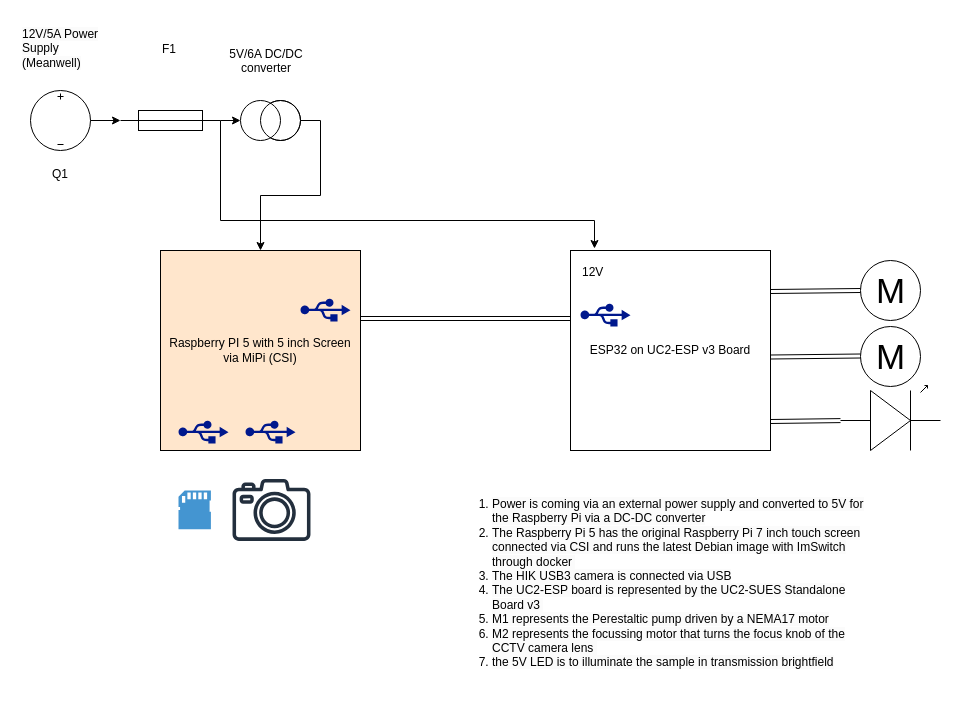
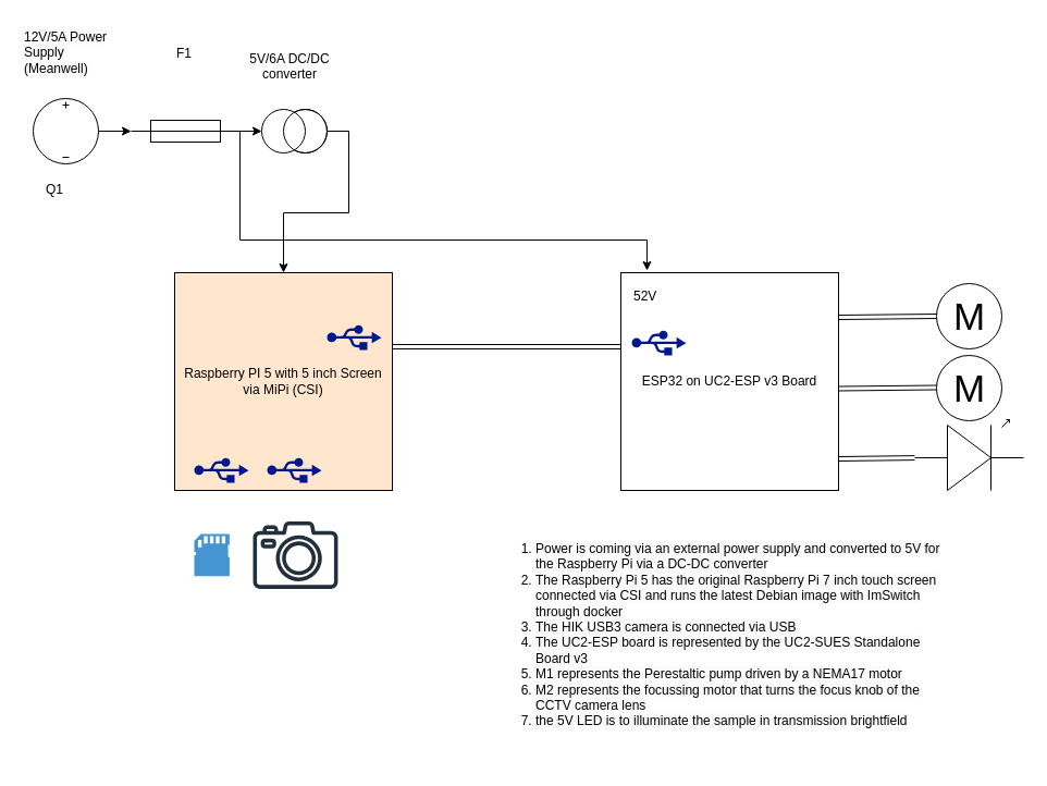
  <mxCell id="0" />
  <mxCell id="1" parent="0" />
  <mxCell id="2" value="" style="pointerEvents=1;verticalLabelPosition=bottom;shadow=0;dashed=0;align=center;html=1;verticalAlign=top;shape=mxgraph.electrical.signal_sources.source;aspect=fixed;points=[[0.5,0,0],[1,0.5,0],[0.5,1,0],[0,0.5,0]];elSignalType=dc3;" vertex="1" parent="1"><mxGeometry x="30" y="90" width="60" height="60" as="geometry" /></mxCell>
  <mxCell id="3" value="M" style="verticalLabelPosition=middle;shadow=0;dashed=0;align=center;html=1;verticalAlign=middle;strokeWidth=1;shape=ellipse;aspect=fixed;fontSize=35;" vertex="1" parent="1"><mxGeometry x="860" y="260" width="60" height="60" as="geometry" /></mxCell>
  <mxCell id="4" value="" style="pointerEvents=1;verticalLabelPosition=bottom;shadow=0;dashed=0;align=center;html=1;verticalAlign=top;shape=mxgraph.electrical.miscellaneous.fuse_2;" vertex="1" parent="1"><mxGeometry x="120" y="110" width="100" height="20" as="geometry" /></mxCell>
  <mxCell id="5" value="M" style="verticalLabelPosition=middle;shadow=0;dashed=0;align=center;html=1;verticalAlign=middle;strokeWidth=1;shape=ellipse;aspect=fixed;fontSize=35;" vertex="1" parent="1"><mxGeometry x="860" y="326" width="60" height="60" as="geometry" /></mxCell>
  <mxCell id="6" value="" style="verticalLabelPosition=bottom;shadow=0;dashed=0;align=center;html=1;verticalAlign=top;shape=mxgraph.electrical.opto_electronics.led_1;pointerEvents=1;" vertex="1" parent="1"><mxGeometry x="840" y="385" width="100" height="65" as="geometry" /></mxCell>
  <mxCell id="7" value="ESP32 on UC2-ESP v3 Board" style="whiteSpace=wrap;html=1;aspect=fixed;" vertex="1" parent="1"><mxGeometry x="570" y="250" width="200" height="200" as="geometry" /></mxCell>
  <mxCell id="8" value="" style="sketch=0;aspect=fixed;pointerEvents=1;shadow=0;dashed=0;html=1;strokeColor=none;labelPosition=center;verticalLabelPosition=bottom;verticalAlign=top;align=center;fillColor=#00188D;shape=mxgraph.mscae.enterprise.usb" vertex="1" parent="1"><mxGeometry x="580" y="303" width="50" height="23" as="geometry" /></mxCell>
  <mxCell id="9" value="Raspberry PI 5 with 5 inch Screen via MiPi (CSI)" style="whiteSpace=wrap;html=1;aspect=fixed;fillColor=#ffe6cc;" vertex="1" parent="1"><mxGeometry x="160" y="250" width="200" height="200" as="geometry" /></mxCell>
  <mxCell id="10" value="" style="sketch=0;aspect=fixed;pointerEvents=1;shadow=0;dashed=0;html=1;strokeColor=none;labelPosition=center;verticalLabelPosition=bottom;verticalAlign=top;align=center;fillColor=#00188D;shape=mxgraph.mscae.enterprise.usb" vertex="1" parent="1"><mxGeometry x="300" y="298" width="50" height="23" as="geometry" /></mxCell>
  <mxCell id="11" style="edgeStyle=orthogonalEdgeStyle;rounded=0;orthogonalLoop=1;jettySize=auto;html=1;exitX=0.5;exitY=1;exitDx=0;exitDy=0;exitPerimeter=0;entryX=0.5;entryY=0;entryDx=0;entryDy=0;" edge="1" parent="1" source="12" target="9"><mxGeometry relative="1" as="geometry" /></mxCell>
  <mxCell id="12" value="" style="pointerEvents=1;verticalLabelPosition=bottom;shadow=0;dashed=0;align=center;html=1;verticalAlign=top;shape=mxgraph.electrical.signal_sources.current_source;rotation=-90;" vertex="1" parent="1"><mxGeometry x="250" y="90" width="40" height="60" as="geometry" /></mxCell>
  <mxCell id="13" value="" style="shape=link;html=1;rounded=0;exitX=1;exitY=0.25;exitDx=0;exitDy=0;entryX=0;entryY=0.25;entryDx=0;entryDy=0;" edge="1" parent="1"><mxGeometry width="100" relative="1" as="geometry"><mxPoint x="360" y="318" as="sourcePoint" /><mxPoint x="570" y="318" as="targetPoint" /></mxGeometry></mxCell>
  <mxCell id="14" value="" style="shape=link;html=1;rounded=0;exitX=1;exitY=0.25;exitDx=0;exitDy=0;" edge="1" parent="1"><mxGeometry width="100" relative="1" as="geometry"><mxPoint x="770" y="291" as="sourcePoint" /><mxPoint x="860" y="290" as="targetPoint" /></mxGeometry></mxCell>
  <mxCell id="15" value="" style="shape=link;html=1;rounded=0;exitX=1;exitY=0.25;exitDx=0;exitDy=0;" edge="1" parent="1"><mxGeometry width="100" relative="1" as="geometry"><mxPoint x="770" y="356.5" as="sourcePoint" /><mxPoint x="860" y="355.5" as="targetPoint" /></mxGeometry></mxCell>
  <mxCell id="16" value="" style="shape=link;html=1;rounded=0;exitX=1;exitY=0.25;exitDx=0;exitDy=0;entryX=0;entryY=0.54;entryDx=0;entryDy=0;entryPerimeter=0;" edge="1" parent="1" target="6"><mxGeometry width="100" relative="1" as="geometry"><mxPoint x="770" y="421" as="sourcePoint" /><mxPoint x="830" y="420" as="targetPoint" /></mxGeometry></mxCell>
  <mxCell id="17" value="&lt;span style=&quot;color: rgb(0, 0, 0); font-family: Helvetica; font-size: 12px; font-style: normal; font-variant-ligatures: normal; font-variant-caps: normal; font-weight: 400; letter-spacing: normal; orphans: 2; text-align: center; text-indent: 0px; text-transform: none; widows: 2; word-spacing: 0px; -webkit-text-stroke-width: 0px; white-space: normal; background-color: rgb(251, 251, 251); text-decoration-thickness: initial; text-decoration-style: initial; text-decoration-color: initial; display: inline !important; float: none;&quot;&gt;12V/5A Power Supply (Meanwell)&lt;/span&gt;" style="text;whiteSpace=wrap;html=1;" vertex="1" parent="1"><mxGeometry x="20" y="20" width="100" height="40" as="geometry" /></mxCell>
  <mxCell id="18" value="&lt;div style=&quot;text-align: center;&quot;&gt;&lt;span style=&quot;background-color: initial;&quot;&gt;5V/6A DC/DC converter&lt;/span&gt;&lt;/div&gt;" style="text;whiteSpace=wrap;html=1;" vertex="1" parent="1"><mxGeometry x="215" y="40" width="100" height="40" as="geometry" /></mxCell>
  <mxCell id="19" style="edgeStyle=orthogonalEdgeStyle;rounded=0;orthogonalLoop=1;jettySize=auto;html=1;exitX=1;exitY=0.5;exitDx=0;exitDy=0;exitPerimeter=0;entryX=0;entryY=0.5;entryDx=0;entryDy=0;entryPerimeter=0;" edge="1" parent="1" source="2" target="4"><mxGeometry relative="1" as="geometry" /></mxCell>
  <mxCell id="20" style="edgeStyle=orthogonalEdgeStyle;rounded=0;orthogonalLoop=1;jettySize=auto;html=1;exitX=1;exitY=0.5;exitDx=0;exitDy=0;exitPerimeter=0;entryX=0.5;entryY=0;entryDx=0;entryDy=0;entryPerimeter=0;" edge="1" parent="1" source="4" target="12"><mxGeometry relative="1" as="geometry" /></mxCell>
  <mxCell id="21" style="edgeStyle=orthogonalEdgeStyle;rounded=0;orthogonalLoop=1;jettySize=auto;html=1;exitX=1;exitY=0.5;exitDx=0;exitDy=0;exitPerimeter=0;entryX=0.12;entryY=-0.01;entryDx=0;entryDy=0;entryPerimeter=0;" edge="1" parent="1" source="4" target="7"><mxGeometry relative="1" as="geometry"><mxPoint x="510" y="380" as="targetPoint" /><Array as="points"><mxPoint x="220" y="220" /><mxPoint x="594" y="220" /></Array></mxGeometry></mxCell>
- <mxCell id="22" value="&lt;div style=&quot;text-align: center;&quot;&gt;12V&lt;/div&gt;" style="text;whiteSpace=wrap;html=1;" vertex="1" parent="1"><mxGeometry x="580" y="258" width="20" height="22" as="geometry" /></mxCell>
+ <mxCell id="22" value="&lt;div style=&quot;text-align: center;&quot;&gt;52V&lt;/div&gt;" style="text;whiteSpace=wrap;html=1;" vertex="1" parent="1"><mxGeometry x="580" y="258" width="20" height="22" as="geometry" /></mxCell>
  <mxCell id="23" value="&lt;div style=&quot;text-align: center;&quot;&gt;&lt;span style=&quot;background-color: initial;&quot;&gt;F1&lt;/span&gt;&lt;/div&gt;" style="text;whiteSpace=wrap;html=1;" vertex="1" parent="1"><mxGeometry x="160" y="35" width="40" height="30" as="geometry" /></mxCell>
  <mxCell id="24" value="" style="pointerEvents=1;shadow=0;dashed=0;html=1;strokeColor=none;fillColor=#4495D1;labelPosition=center;verticalLabelPosition=bottom;verticalAlign=top;align=center;outlineConnect=0;shape=mxgraph.veeam.sd_card;" vertex="1" parent="1"><mxGeometry x="178" y="490" width="32.4" height="38.8" as="geometry" /></mxCell>
  <mxCell id="25" value="" style="sketch=0;aspect=fixed;pointerEvents=1;shadow=0;dashed=0;html=1;strokeColor=none;labelPosition=center;verticalLabelPosition=bottom;verticalAlign=top;align=center;fillColor=#00188D;shape=mxgraph.mscae.enterprise.usb" vertex="1" parent="1"><mxGeometry x="178" y="420" width="50" height="23" as="geometry" /></mxCell>
  <mxCell id="26" value="" style="sketch=0;outlineConnect=0;fontColor=#232F3E;gradientColor=none;fillColor=#232F3D;strokeColor=none;dashed=0;verticalLabelPosition=bottom;verticalAlign=top;align=center;html=1;fontSize=12;fontStyle=0;aspect=fixed;pointerEvents=1;shape=mxgraph.aws4.camera2;" vertex="1" parent="1"><mxGeometry x="232" y="478.4" width="78" height="62" as="geometry" /></mxCell>
  <mxCell id="27" value="" style="sketch=0;aspect=fixed;pointerEvents=1;shadow=0;dashed=0;html=1;strokeColor=none;labelPosition=center;verticalLabelPosition=bottom;verticalAlign=top;align=center;fillColor=#00188D;shape=mxgraph.mscae.enterprise.usb" vertex="1" parent="1"><mxGeometry x="245" y="420" width="50" height="23" as="geometry" /></mxCell>
- <mxCell id="28" value="&lt;div style=&quot;text-align: center;&quot;&gt;&lt;span style=&quot;background-color: initial;&quot;&gt;Q1&lt;/span&gt;&lt;/div&gt;" style="text;whiteSpace=wrap;html=1;" vertex="1" parent="1"><mxGeometry x="50" y="160" width="40" height="30" as="geometry" /></mxCell>
+ <mxCell id="28" value="&lt;div style=&quot;text-align: center;&quot;&gt;&lt;span style=&quot;background-color: initial;&quot;&gt;Q1&lt;/span&gt;&lt;/div&gt;" style="text;whiteSpace=wrap;html=1;" vertex="1" parent="1"><mxGeometry x="40" y="160" width="40" height="30" as="geometry" /></mxCell>
  <mxCell id="29" value="&lt;ol&gt;&lt;li&gt;&lt;span style=&quot;color: rgb(0, 0, 0); font-family: Helvetica; font-size: 12px; font-style: normal; font-variant-ligatures: normal; font-variant-caps: normal; font-weight: 400; letter-spacing: normal; orphans: 2; text-align: center; text-indent: 0px; text-transform: none; widows: 2; word-spacing: 0px; -webkit-text-stroke-width: 0px; white-space: normal; background-color: rgb(251, 251, 251); text-decoration-thickness: initial; text-decoration-style: initial; text-decoration-color: initial; display: inline !important; float: none;&quot;&gt;Power is coming via an external power supply and converted to 5V for the Raspberry Pi via a DC-DC converter&lt;/span&gt;&lt;/li&gt;&lt;li&gt;&lt;span style=&quot;color: rgb(0, 0, 0); font-family: Helvetica; font-size: 12px; font-style: normal; font-variant-ligatures: normal; font-variant-caps: normal; font-weight: 400; letter-spacing: normal; orphans: 2; text-align: center; text-indent: 0px; text-transform: none; widows: 2; word-spacing: 0px; -webkit-text-stroke-width: 0px; white-space: normal; background-color: rgb(251, 251, 251); text-decoration-thickness: initial; text-decoration-style: initial; text-decoration-color: initial; display: inline !important; float: none;&quot;&gt;The Raspberry Pi 5 has the original Raspberry Pi 7 inch touch screen connected via CSI and runs the latest Debian image with ImSwitch through docker&amp;nbsp;&lt;/span&gt;&lt;/li&gt;&lt;li&gt;&lt;span style=&quot;color: rgb(0, 0, 0); font-family: Helvetica; font-size: 12px; font-style: normal; font-variant-ligatures: normal; font-variant-caps: normal; font-weight: 400; letter-spacing: normal; orphans: 2; text-align: center; text-indent: 0px; text-transform: none; widows: 2; word-spacing: 0px; -webkit-text-stroke-width: 0px; white-space: normal; background-color: rgb(251, 251, 251); text-decoration-thickness: initial; text-decoration-style: initial; text-decoration-color: initial; display: inline !important; float: none;&quot;&gt;The HIK USB3 camera is connected via USB&lt;/span&gt;&lt;/li&gt;&lt;li&gt;&lt;span style=&quot;color: rgb(0, 0, 0); font-family: Helvetica; font-size: 12px; font-style: normal; font-variant-ligatures: normal; font-variant-caps: normal; font-weight: 400; letter-spacing: normal; orphans: 2; text-align: center; text-indent: 0px; text-transform: none; widows: 2; word-spacing: 0px; -webkit-text-stroke-width: 0px; white-space: normal; background-color: rgb(251, 251, 251); text-decoration-thickness: initial; text-decoration-style: initial; text-decoration-color: initial; display: inline !important; float: none;&quot;&gt;The UC2-ESP board is represented by the UC2-SUES Standalone Board v3&amp;nbsp;&lt;/span&gt;&lt;/li&gt;&lt;li&gt;&lt;span style=&quot;color: rgb(0, 0, 0); font-family: Helvetica; font-size: 12px; font-style: normal; font-variant-ligatures: normal; font-variant-caps: normal; font-weight: 400; letter-spacing: normal; orphans: 2; text-align: center; text-indent: 0px; text-transform: none; widows: 2; word-spacing: 0px; -webkit-text-stroke-width: 0px; white-space: normal; background-color: rgb(251, 251, 251); text-decoration-thickness: initial; text-decoration-style: initial; text-decoration-color: initial; display: inline !important; float: none;&quot;&gt;M1 represents the Perestaltic pump driven by a NEMA17 motor&lt;/span&gt;&lt;/li&gt;&lt;li&gt;&lt;span style=&quot;color: rgb(0, 0, 0); font-family: Helvetica; font-size: 12px; font-style: normal; font-variant-ligatures: normal; font-variant-caps: normal; font-weight: 400; letter-spacing: normal; orphans: 2; text-align: center; text-indent: 0px; text-transform: none; widows: 2; word-spacing: 0px; -webkit-text-stroke-width: 0px; white-space: normal; background-color: rgb(251, 251, 251); text-decoration-thickness: initial; text-decoration-style: initial; text-decoration-color: initial; display: inline !important; float: none;&quot;&gt;M2 represents the focussing motor that turns the focus knob of the CCTV camera lens&amp;nbsp;&lt;/span&gt;&lt;/li&gt;&lt;li&gt;&lt;span style=&quot;color: rgb(0, 0, 0); font-family: Helvetica; font-size: 12px; font-style: normal; font-variant-ligatures: normal; font-variant-caps: normal; font-weight: 400; letter-spacing: normal; orphans: 2; text-align: center; text-indent: 0px; text-transform: none; widows: 2; word-spacing: 0px; -webkit-text-stroke-width: 0px; white-space: normal; background-color: rgb(251, 251, 251); text-decoration-thickness: initial; text-decoration-style: initial; text-decoration-color: initial; display: inline !important; float: none;&quot;&gt;the 5V LED is to illuminate the sample in transmission brightfield&lt;/span&gt;&lt;/li&gt;&lt;/ol&gt;" style="text;whiteSpace=wrap;html=1;" vertex="1" parent="1"><mxGeometry x="450" y="478.4" width="430" height="221.6" as="geometry" /></mxCell>
